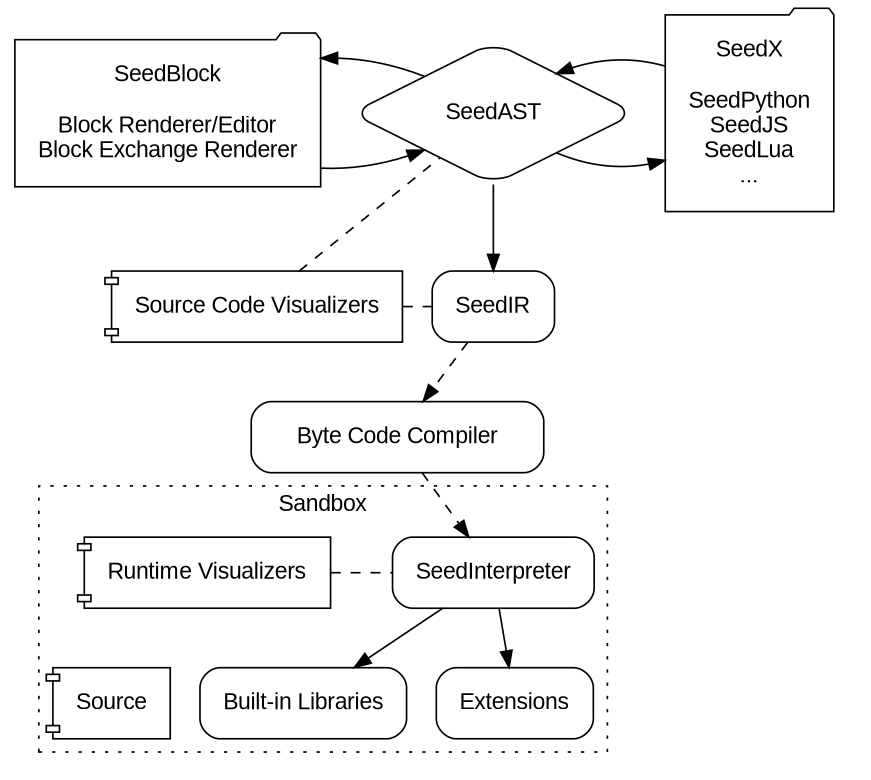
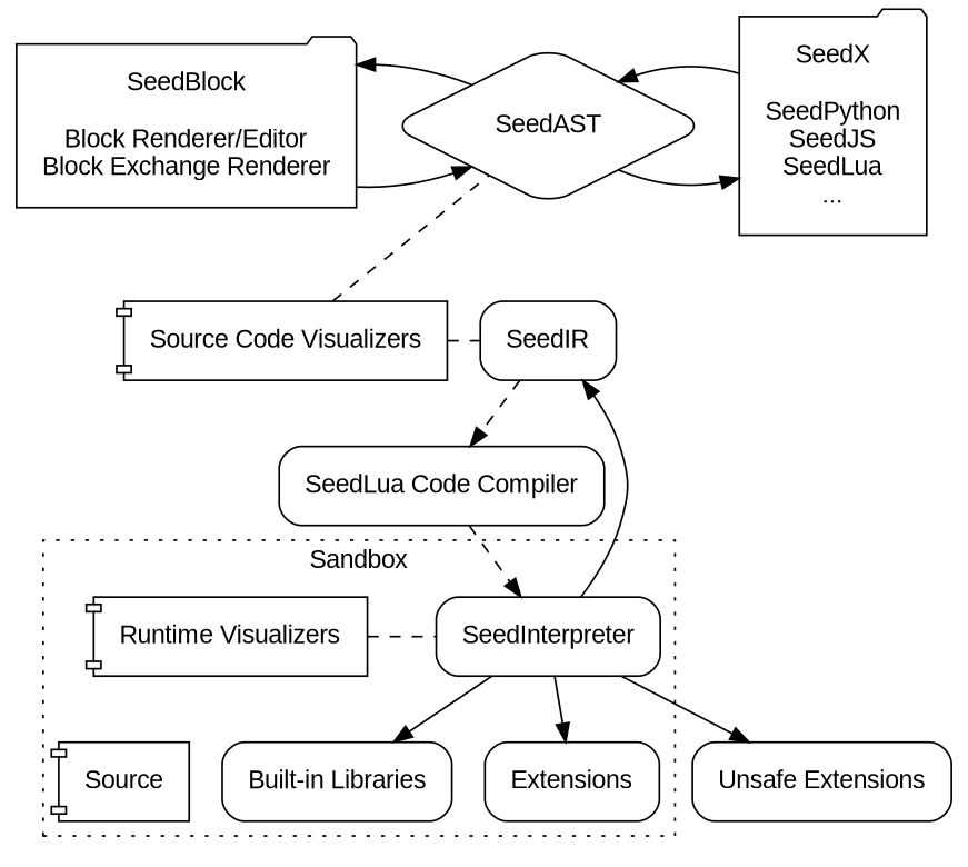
  strict digraph {
    compound=true
    concentrate=true
    fontname=Arial
    newrank=true
    node [fontname=Arial margin=0.2 shape=box style=rounded]
    n1 [label="SeedBlock\n\nBlock Renderer/Editor\nBlock Exchange Renderer" shape=folder]
    SeedAST [shape=diamond]
    n3 [label="SeedX\n\nSeedPython\nSeedJS\nSeedLua\n..." shape=folder]
    n4 [label="Source Code Visualizers" shape=component]
    SeedIR
    SeedInterpreter
    n7 [label="Runtime Visualizers" shape=component]
    n8 [label="Built-in Libraries"]
    Extensions
    n10 [label=Source shape=component]
-   n11 [label="Byte Code Compiler"]
+   n11 [label="SeedLua Code Compiler"]
+   n12 [label="Unsafe Extensions"]
    subgraph sub_1 {
      rank=same
      n1
      SeedAST
      n3
    }
    subgraph sub_2 {
      rank=same
      n4
      SeedIR
    }
    subgraph sub_3 {
      rank=same
      SeedInterpreter
      n7
    }
    subgraph sub_4 {
      rank=same
      n8
      Extensions
      n10
    }
    subgraph cluster_5 {
      label=Sandbox
      shape=folder
      style=dotted
      SeedInterpreter
      n7
      n8
      Extensions
      n10
    }
    n1 -> SeedAST
    SeedAST -> n1
    SeedAST -> n3
-   SeedAST -> SeedIR
+   SeedInterpreter -> SeedIR
    n3 -> SeedAST
    n4 -> SeedAST [arrowhead=none constraint=false style=dashed]
    n4 -> SeedIR [arrowhead=none constraint=true style=dashed]
    SeedIR -> n11 [style=dashed]
    SeedInterpreter -> n8
    SeedInterpreter -> Extensions
+   SeedInterpreter -> n12
    n7 -> SeedInterpreter [arrowhead=none constraint=false style=dashed]
    n11 -> SeedInterpreter [style=dashed]
  }
